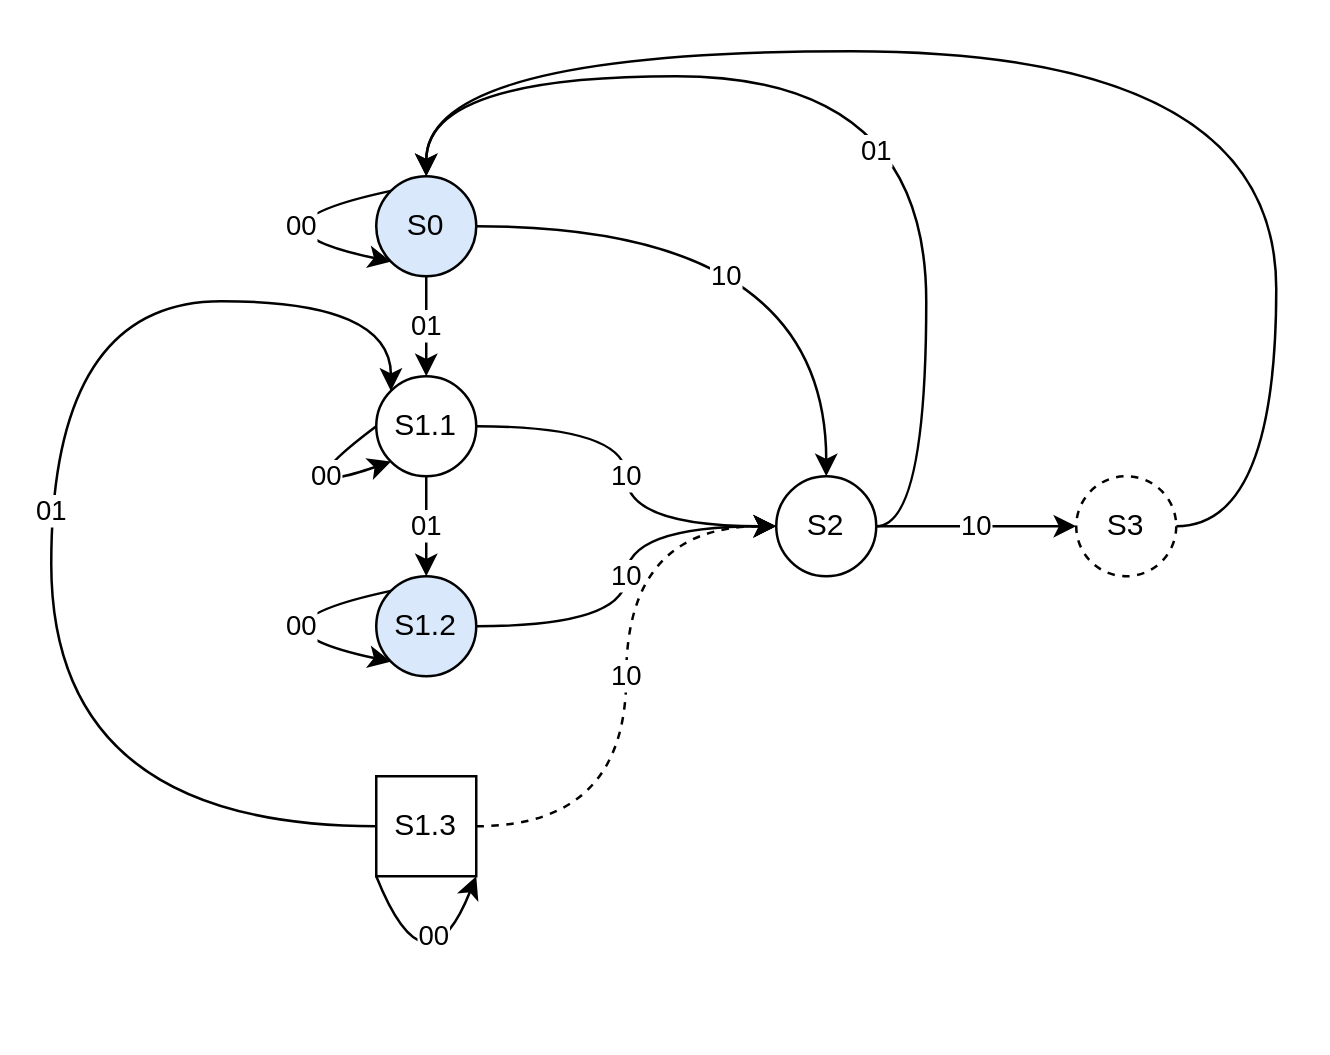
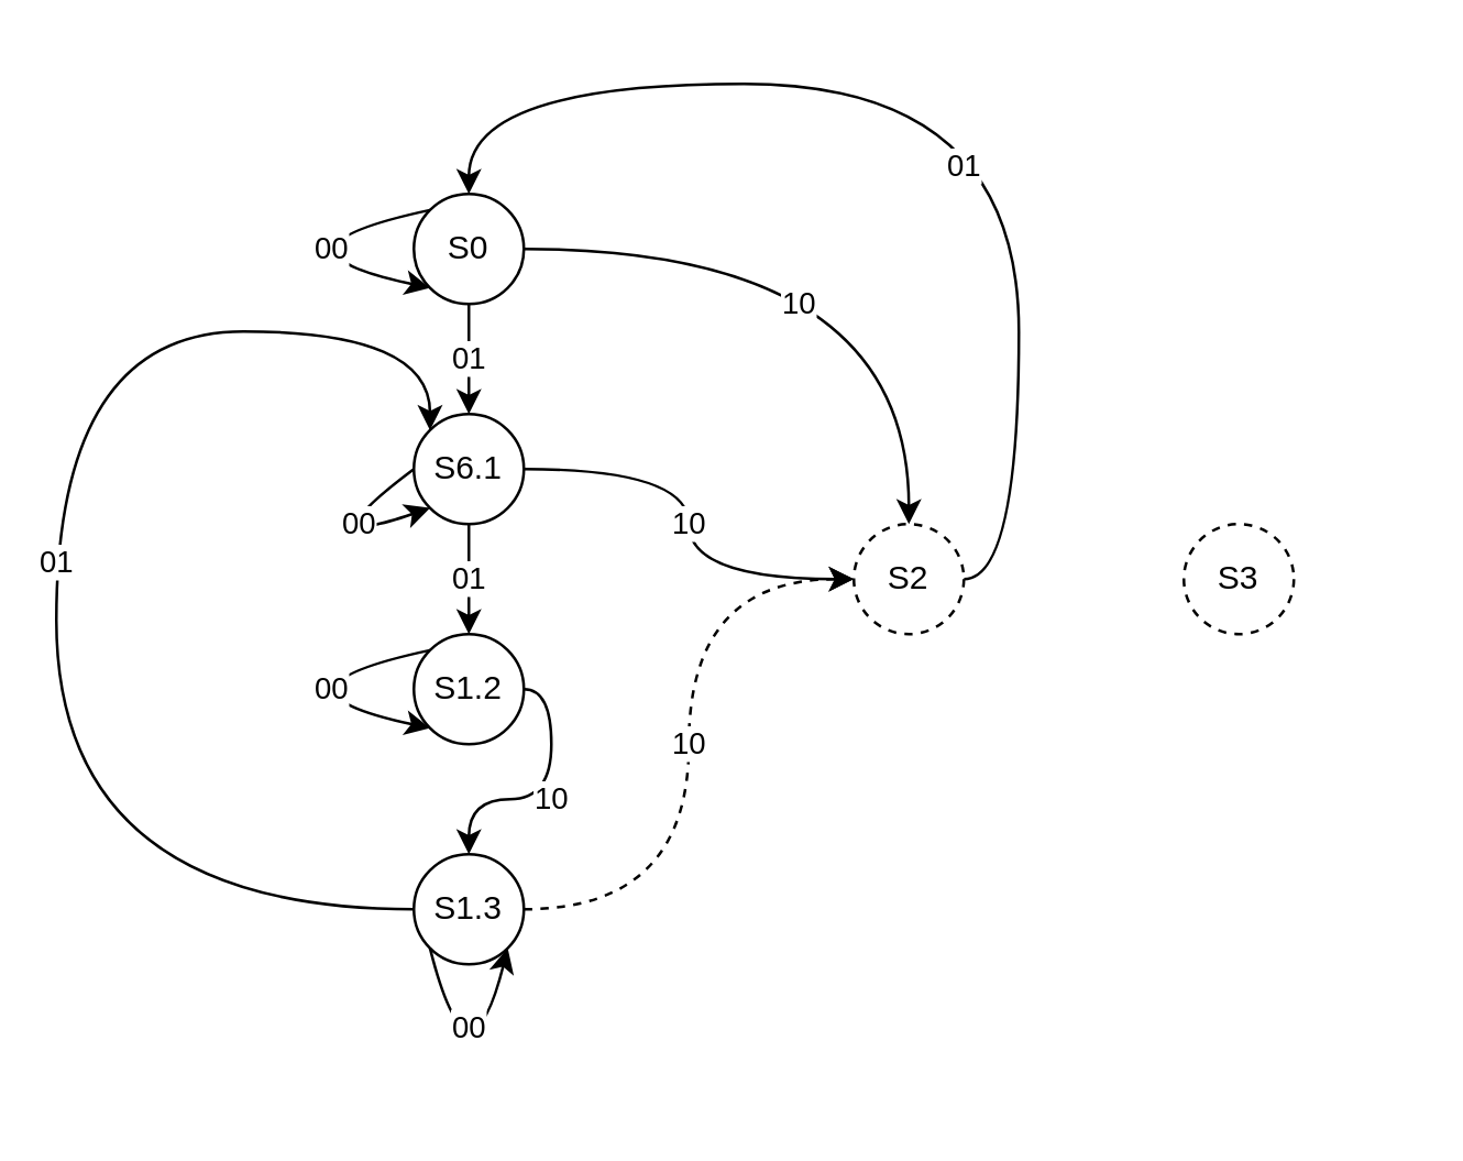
  <mxCell id="0" />
  <mxCell id="1" parent="0" />
  <mxCell id="2" value="10" style="edgeStyle=orthogonalEdgeStyle;curved=1;html=1;exitX=1;exitY=0.5;exitDx=0;exitDy=0;entryX=0.5;entryY=0;entryDx=0;entryDy=0;" edge="1" parent="1" source="4" target="15"><mxGeometry x="-0.167" y="-20" relative="1" as="geometry"><mxPoint as="offset" /></mxGeometry></mxCell>
  <mxCell id="3" value="01" style="edgeStyle=orthogonalEdgeStyle;curved=1;html=1;exitX=0.5;exitY=1;exitDx=0;exitDy=0;entryX=0.5;entryY=0;entryDx=0;entryDy=0;" edge="1" parent="1" source="4" target="7"><mxGeometry relative="1" as="geometry" /></mxCell>
- <mxCell id="4" value="S0" style="ellipse;whiteSpace=wrap;html=1;aspect=fixed;fillColor=#dae8fc;" vertex="1" parent="1"><mxGeometry x="150" y="70" width="40" height="40" as="geometry" /></mxCell>
+ <mxCell id="4" value="S0" style="ellipse;whiteSpace=wrap;html=1;aspect=fixed;" vertex="1" parent="1"><mxGeometry x="150" y="70" width="40" height="40" as="geometry" /></mxCell>
  <mxCell id="5" value="10" style="edgeStyle=orthogonalEdgeStyle;curved=1;html=1;exitX=1;exitY=0.5;exitDx=0;exitDy=0;entryX=0;entryY=0.5;entryDx=0;entryDy=0;" edge="1" parent="1" source="7" target="15"><mxGeometry relative="1" as="geometry" /></mxCell>
  <mxCell id="6" value="01" style="edgeStyle=orthogonalEdgeStyle;curved=1;html=1;exitX=0.5;exitY=1;exitDx=0;exitDy=0;entryX=0.5;entryY=0;entryDx=0;entryDy=0;" edge="1" parent="1" source="7" target="9"><mxGeometry relative="1" as="geometry" /></mxCell>
- <mxCell id="7" value="S1.1" style="ellipse;whiteSpace=wrap;html=1;aspect=fixed;" vertex="1" parent="1"><mxGeometry x="150" y="150" width="40" height="40" as="geometry" /></mxCell>
- <mxCell id="8" value="10" style="edgeStyle=orthogonalEdgeStyle;curved=1;html=1;exitX=1;exitY=0.5;exitDx=0;exitDy=0;entryX=0;entryY=0.5;entryDx=0;entryDy=0;" edge="1" parent="1" source="9" target="15"><mxGeometry relative="1" as="geometry" /></mxCell>
- <mxCell id="9" value="S1.2" style="ellipse;whiteSpace=wrap;html=1;aspect=fixed;fillColor=#dae8fc;" vertex="1" parent="1"><mxGeometry x="150" y="230" width="40" height="40" as="geometry" /></mxCell>
+ <mxCell id="7" value="S6.1" style="ellipse;whiteSpace=wrap;html=1;aspect=fixed;" vertex="1" parent="1"><mxGeometry x="150" y="150" width="40" height="40" as="geometry" /></mxCell>
+ <mxCell id="8" value="10" style="edgeStyle=orthogonalEdgeStyle;curved=1;html=1;exitX=1;exitY=0.5;exitDx=0;exitDy=0;" edge="1" parent="1" source="9" target="12"><mxGeometry relative="1" as="geometry" /></mxCell>
+ <mxCell id="9" value="S1.2" style="ellipse;whiteSpace=wrap;html=1;aspect=fixed;" vertex="1" parent="1"><mxGeometry x="150" y="230" width="40" height="40" as="geometry" /></mxCell>
  <mxCell id="10" value="10" style="edgeStyle=orthogonalEdgeStyle;curved=1;html=1;exitX=1;exitY=0.5;exitDx=0;exitDy=0;entryX=0;entryY=0.5;entryDx=0;entryDy=0;dashed=1;" edge="1" parent="1" source="12" target="15"><mxGeometry x="0.0" relative="1" as="geometry"><mxPoint as="offset" /></mxGeometry></mxCell>
  <mxCell id="11" value="01" style="edgeStyle=orthogonalEdgeStyle;curved=1;html=1;exitX=0;exitY=0.5;exitDx=0;exitDy=0;entryX=0;entryY=0;entryDx=0;entryDy=0;" edge="1" parent="1" source="12" target="7"><mxGeometry relative="1" as="geometry"><Array as="points"><mxPoint x="20" y="330" /><mxPoint x="20" y="120" /><mxPoint x="156" y="120" /></Array></mxGeometry></mxCell>
- <mxCell id="12" value="S1.3" style="whiteSpace=wrap;html=1;aspect=fixed;rounded=0;" vertex="1" parent="1"><mxGeometry x="150" y="310" width="40" height="40" as="geometry" /></mxCell>
- <mxCell id="13" value="10" style="edgeStyle=orthogonalEdgeStyle;curved=1;html=1;exitX=1;exitY=0.5;exitDx=0;exitDy=0;entryX=0;entryY=0.5;entryDx=0;entryDy=0;" edge="1" parent="1" source="15" target="17"><mxGeometry relative="1" as="geometry" /></mxCell>
+ <mxCell id="12" value="S1.3" style="ellipse;whiteSpace=wrap;html=1;aspect=fixed;" vertex="1" parent="1"><mxGeometry x="150" y="310" width="40" height="40" as="geometry" /></mxCell>
  <mxCell id="14" value="01" style="edgeStyle=orthogonalEdgeStyle;curved=1;html=1;exitX=1;exitY=0.5;exitDx=0;exitDy=0;entryX=0.5;entryY=0;entryDx=0;entryDy=0;" edge="1" parent="1" source="15" target="4"><mxGeometry x="-0.227" y="20" relative="1" as="geometry"><Array as="points"><mxPoint x="370" y="210" /><mxPoint x="370" y="30" /><mxPoint x="170" y="30" /></Array><mxPoint as="offset" /></mxGeometry></mxCell>
- <mxCell id="15" value="S2" style="ellipse;whiteSpace=wrap;html=1;aspect=fixed;" vertex="1" parent="1"><mxGeometry x="310" y="190" width="40" height="40" as="geometry" /></mxCell>
- <mxCell id="16" style="edgeStyle=orthogonalEdgeStyle;curved=1;html=1;exitX=1;exitY=0.5;exitDx=0;exitDy=0;entryX=0.5;entryY=0;entryDx=0;entryDy=0;" edge="1" parent="1" source="17" target="4"><mxGeometry relative="1" as="geometry"><Array as="points"><mxPoint x="510" y="210" /><mxPoint x="510" y="20" /><mxPoint x="170" y="20" /></Array></mxGeometry></mxCell>
+ <mxCell id="15" value="S2" style="ellipse;whiteSpace=wrap;html=1;aspect=fixed;dashed=1;" vertex="1" parent="1"><mxGeometry x="310" y="190" width="40" height="40" as="geometry" /></mxCell>
  <mxCell id="17" value="S3" style="ellipse;whiteSpace=wrap;html=1;aspect=fixed;dashed=1;" vertex="1" parent="1"><mxGeometry x="430" y="190" width="40" height="40" as="geometry" /></mxCell>
  <mxCell id="18" value="00" style="edgeStyle=orthogonalEdgeStyle;curved=1;html=1;exitX=0;exitY=0;exitDx=0;exitDy=0;entryX=0;entryY=1;entryDx=0;entryDy=0;" edge="1" parent="1" source="4" target="4"><mxGeometry x="-0.435" y="6" relative="1" as="geometry"><Array as="points"><mxPoint x="90" y="90" /></Array><mxPoint as="offset" /></mxGeometry></mxCell>
  <mxCell id="19" value="00" style="edgeStyle=orthogonalEdgeStyle;curved=1;html=1;exitX=0;exitY=1;exitDx=0;exitDy=0;entryX=1;entryY=1;entryDx=0;entryDy=0;" edge="1" parent="1" source="12" target="12"><mxGeometry x="0.464" y="7" relative="1" as="geometry"><Array as="points"><mxPoint x="170" y="400" /></Array><mxPoint as="offset" /></mxGeometry></mxCell>
  <mxCell id="20" value="00" style="edgeStyle=orthogonalEdgeStyle;curved=1;html=1;exitX=0;exitY=0;exitDx=0;exitDy=0;entryX=0;entryY=1;entryDx=0;entryDy=0;" edge="1" parent="1" source="9" target="9"><mxGeometry x="-0.435" y="6" relative="1" as="geometry"><Array as="points"><mxPoint x="90" y="250" /></Array><mxPoint as="offset" /></mxGeometry></mxCell>
  <mxCell id="21" value="00" style="edgeStyle=orthogonalEdgeStyle;curved=1;html=1;exitX=0;exitY=0.5;exitDx=0;exitDy=0;entryX=0;entryY=1;entryDx=0;entryDy=0;" edge="1" parent="1" source="7" target="7"><mxGeometry x="0.465" y="3" relative="1" as="geometry"><Array as="points"><mxPoint x="110" y="200" /></Array><mxPoint as="offset" /></mxGeometry></mxCell>
